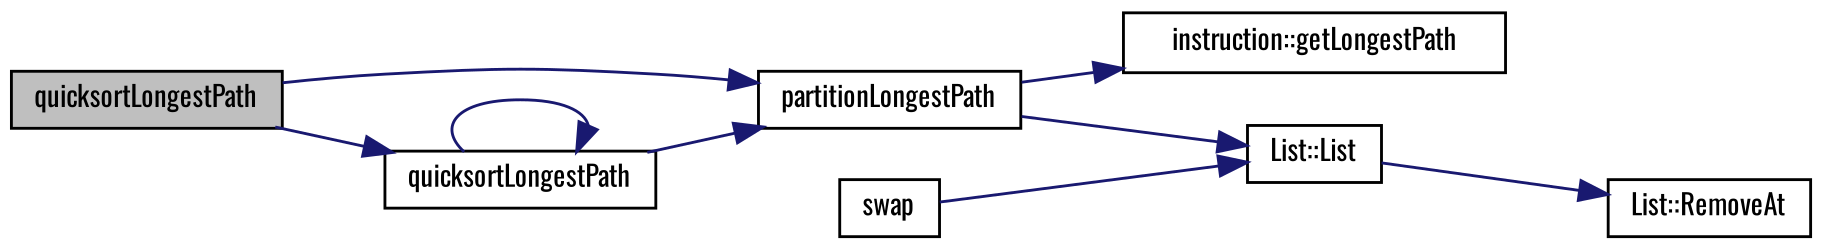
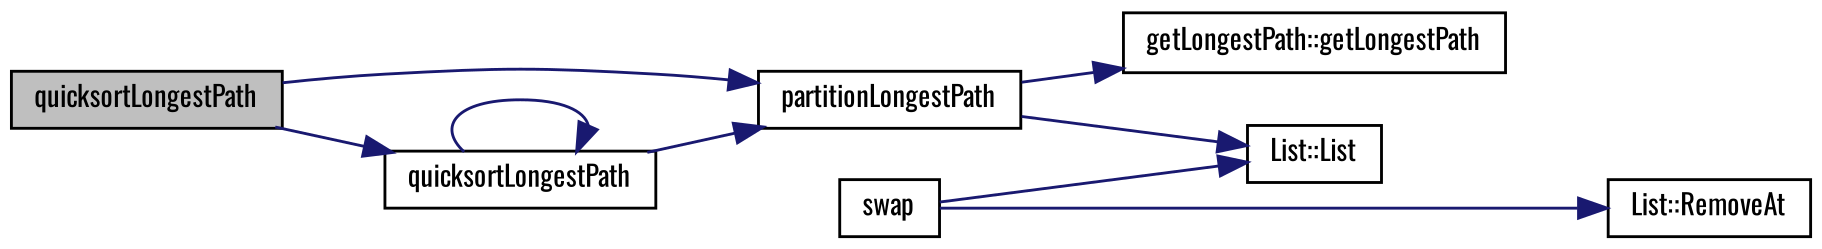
  digraph {
    fontname=Oswald
    rankdir=LR
    node [color=black fillcolor=white fontname=Oswald fontsize=10 shape=record style=filled]
    edge [color=midnightblue fontname=Oswald fontsize=10 labelfontname=Helvetica labelfontsize=10 style=solid]
    n1 [fillcolor=grey75 fontcolor=black height=0.2 label=quicksortLongestPath width=0.4]
    n2 [height=0.2 label=partitionLongestPath width=0.4]
    n3 [height=0.2 label=quicksortLongestPath width=0.4]
-   n4 [height=0.2 label="instruction::getLongestPath" width=0.4]
+   n4 [height=0.2 label="getLongestPath::getLongestPath" width=0.4]
    n5 [height=0.2 label="List::List" width=0.4]
    n6 [height=0.2 label=swap width=0.4]
    n7 [height=0.2 label="List::RemoveAt" width=0.4]
    n1 -> n2
    n1 -> n3
    n2 -> n4
    n2 -> n5
    n3 -> n2
    n3 -> n3
    n6 -> n5
-   n5 -> n7
+   n6 -> n7
  }
